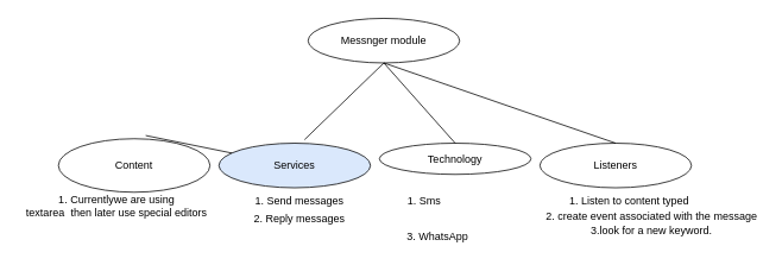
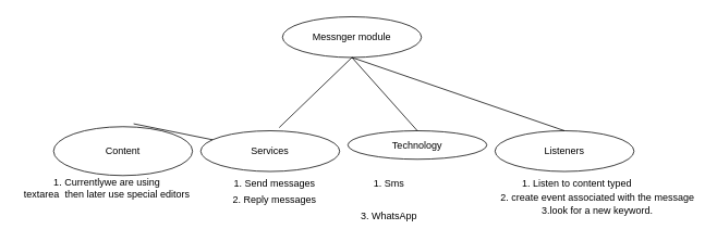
  <mxCell id="0" />
  <mxCell id="1" parent="0" />
  <mxCell id="2" value="Content" style="ellipse;whiteSpace=wrap;html=1;" parent="1" vertex="1"><mxGeometry x="65" y="155" width="170" height="60" as="geometry" /></mxCell>
  <mxCell id="3" value="Listeners" style="ellipse;whiteSpace=wrap;html=1;" parent="1" vertex="1"><mxGeometry x="605" y="160" width="170" height="50" as="geometry" /></mxCell>
  <mxCell id="4" value="Technology" style="ellipse;whiteSpace=wrap;html=1;" parent="1" vertex="1"><mxGeometry x="425" y="160" width="170" height="35" as="geometry" /></mxCell>
- <mxCell id="5" value="Services" style="ellipse;whiteSpace=wrap;html=1;fillColor=#dae8fc;" parent="1" vertex="1"><mxGeometry x="245" y="160" width="170" height="50" as="geometry" /></mxCell>
+ <mxCell id="5" value="Services" style="ellipse;whiteSpace=wrap;html=1;" parent="1" vertex="1"><mxGeometry x="245" y="160" width="170" height="50" as="geometry" /></mxCell>
  <mxCell id="6" value="1. Send messages" style="text;html=1;align=center;verticalAlign=middle;resizable=0;points=[];autosize=1;strokeColor=none;fillColor=none;" parent="1" vertex="1"><mxGeometry x="280" y="215" width="110" height="20" as="geometry" /></mxCell>
  <mxCell id="7" value="2. Reply messages" style="text;html=1;align=center;verticalAlign=middle;resizable=0;points=[];autosize=1;strokeColor=none;fillColor=none;" parent="1" vertex="1"><mxGeometry x="275" y="235" width="120" height="20" as="geometry" /></mxCell>
  <mxCell id="8" value="1. Sms" style="text;html=1;align=center;verticalAlign=middle;resizable=0;points=[];autosize=1;strokeColor=none;fillColor=none;" parent="1" vertex="1"><mxGeometry x="450" y="215" width="50" height="20" as="geometry" /></mxCell>
- <mxCell id="9" value="3. WhatsApp" style="text;html=1;align=center;verticalAlign=middle;resizable=0;points=[];autosize=1;strokeColor=none;fillColor=none;" parent="1" vertex="1"><mxGeometry x="450" y="255" width="80" height="20" as="geometry" /></mxCell>
+ <mxCell id="9" value="3. WhatsApp" style="text;html=1;align=center;verticalAlign=middle;resizable=0;points=[];autosize=1;strokeColor=none;fillColor=none;" parent="1" vertex="1"><mxGeometry x="435" y="255" width="80" height="20" as="geometry" /></mxCell>
  <mxCell id="10" value="1. Listen to content typed" style="text;html=1;align=center;verticalAlign=middle;resizable=0;points=[];autosize=1;strokeColor=none;fillColor=none;" parent="1" vertex="1"><mxGeometry x="630" y="215" width="150" height="20" as="geometry" /></mxCell>
  <mxCell id="11" value="2. create event associated with the message&lt;br&gt;3.look for a new keyword." style="text;html=1;align=center;verticalAlign=middle;resizable=0;points=[];autosize=1;strokeColor=none;fillColor=none;" parent="1" vertex="1"><mxGeometry x="605" y="235" width="250" height="30" as="geometry" /></mxCell>
  <mxCell id="12" value="1. Currentlywe are using &lt;br&gt;textarea&amp;nbsp; then later use special editors" style="text;html=1;align=center;verticalAlign=middle;resizable=0;points=[];autosize=1;strokeColor=none;fillColor=none;" parent="1" vertex="1"><mxGeometry x="20" y="216" width="220" height="30" as="geometry" /></mxCell>
  <mxCell id="13" value="Messnger module" style="ellipse;whiteSpace=wrap;html=1;" parent="1" vertex="1"><mxGeometry x="345" y="20" width="170" height="50" as="geometry" /></mxCell>
  <mxCell id="14" value="" style="endArrow=none;html=1;rounded=0;entryX=0.5;entryY=1;entryDx=0;entryDy=0;exitX=0.5;exitY=0;exitDx=0;exitDy=0;" parent="1" source="4" target="13" edge="1"><mxGeometry width="50" height="50" relative="1" as="geometry"><mxPoint x="555" y="260" as="sourcePoint" /><mxPoint x="605" y="210" as="targetPoint" /></mxGeometry></mxCell>
  <mxCell id="15" value="" style="endArrow=none;html=1;rounded=0;entryX=0.5;entryY=1;entryDx=0;entryDy=0;exitX=0.565;exitY=-0.08;exitDx=0;exitDy=0;exitPerimeter=0;" parent="1" source="5" target="13" edge="1"><mxGeometry width="50" height="50" relative="1" as="geometry"><mxPoint x="335" y="240" as="sourcePoint" /><mxPoint x="385" y="190" as="targetPoint" /><Array as="points" /></mxGeometry></mxCell>
  <mxCell id="16" value="" style="endArrow=none;html=1;rounded=0;entryX=0.5;entryY=1;entryDx=0;entryDy=0;exitX=0.5;exitY=0;exitDx=0;exitDy=0;" parent="1" source="3" target="13" edge="1"><mxGeometry width="50" height="50" relative="1" as="geometry"><mxPoint x="570" y="270" as="sourcePoint" /><mxPoint x="440" y="160" as="targetPoint" /></mxGeometry></mxCell>
  <mxCell id="17" value="" style="endArrow=none;html=1;rounded=0;exitX=0.576;exitY=-0.06;exitDx=0;exitDy=0;exitPerimeter=0;" parent="1" source="2" target="5" edge="1"><mxGeometry width="50" height="50" relative="1" as="geometry"><mxPoint x="580" y="280" as="sourcePoint" /><mxPoint x="450" y="170" as="targetPoint" /></mxGeometry></mxCell>
